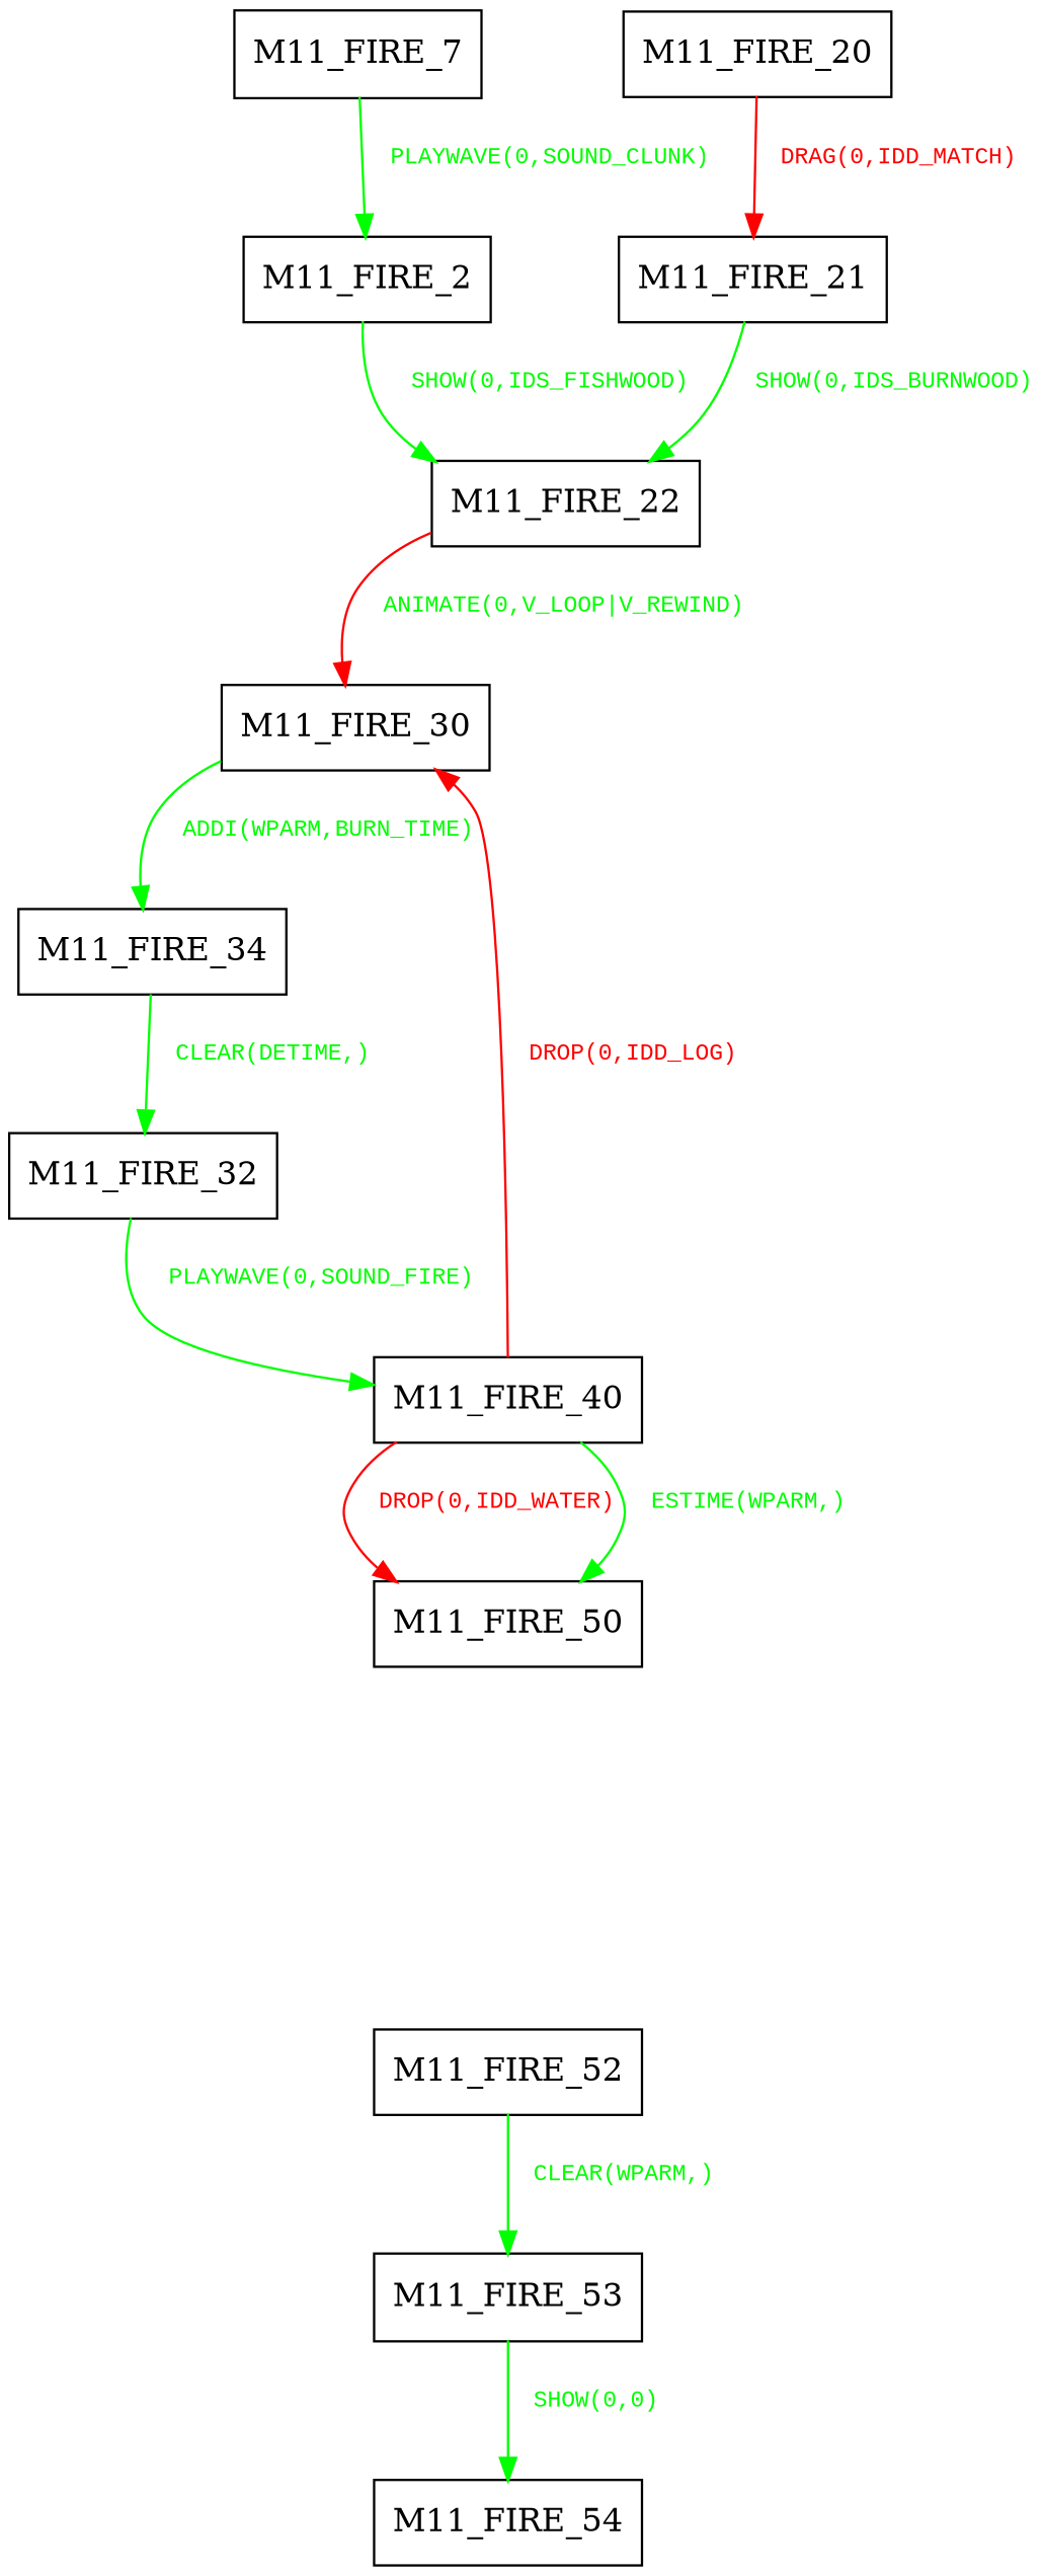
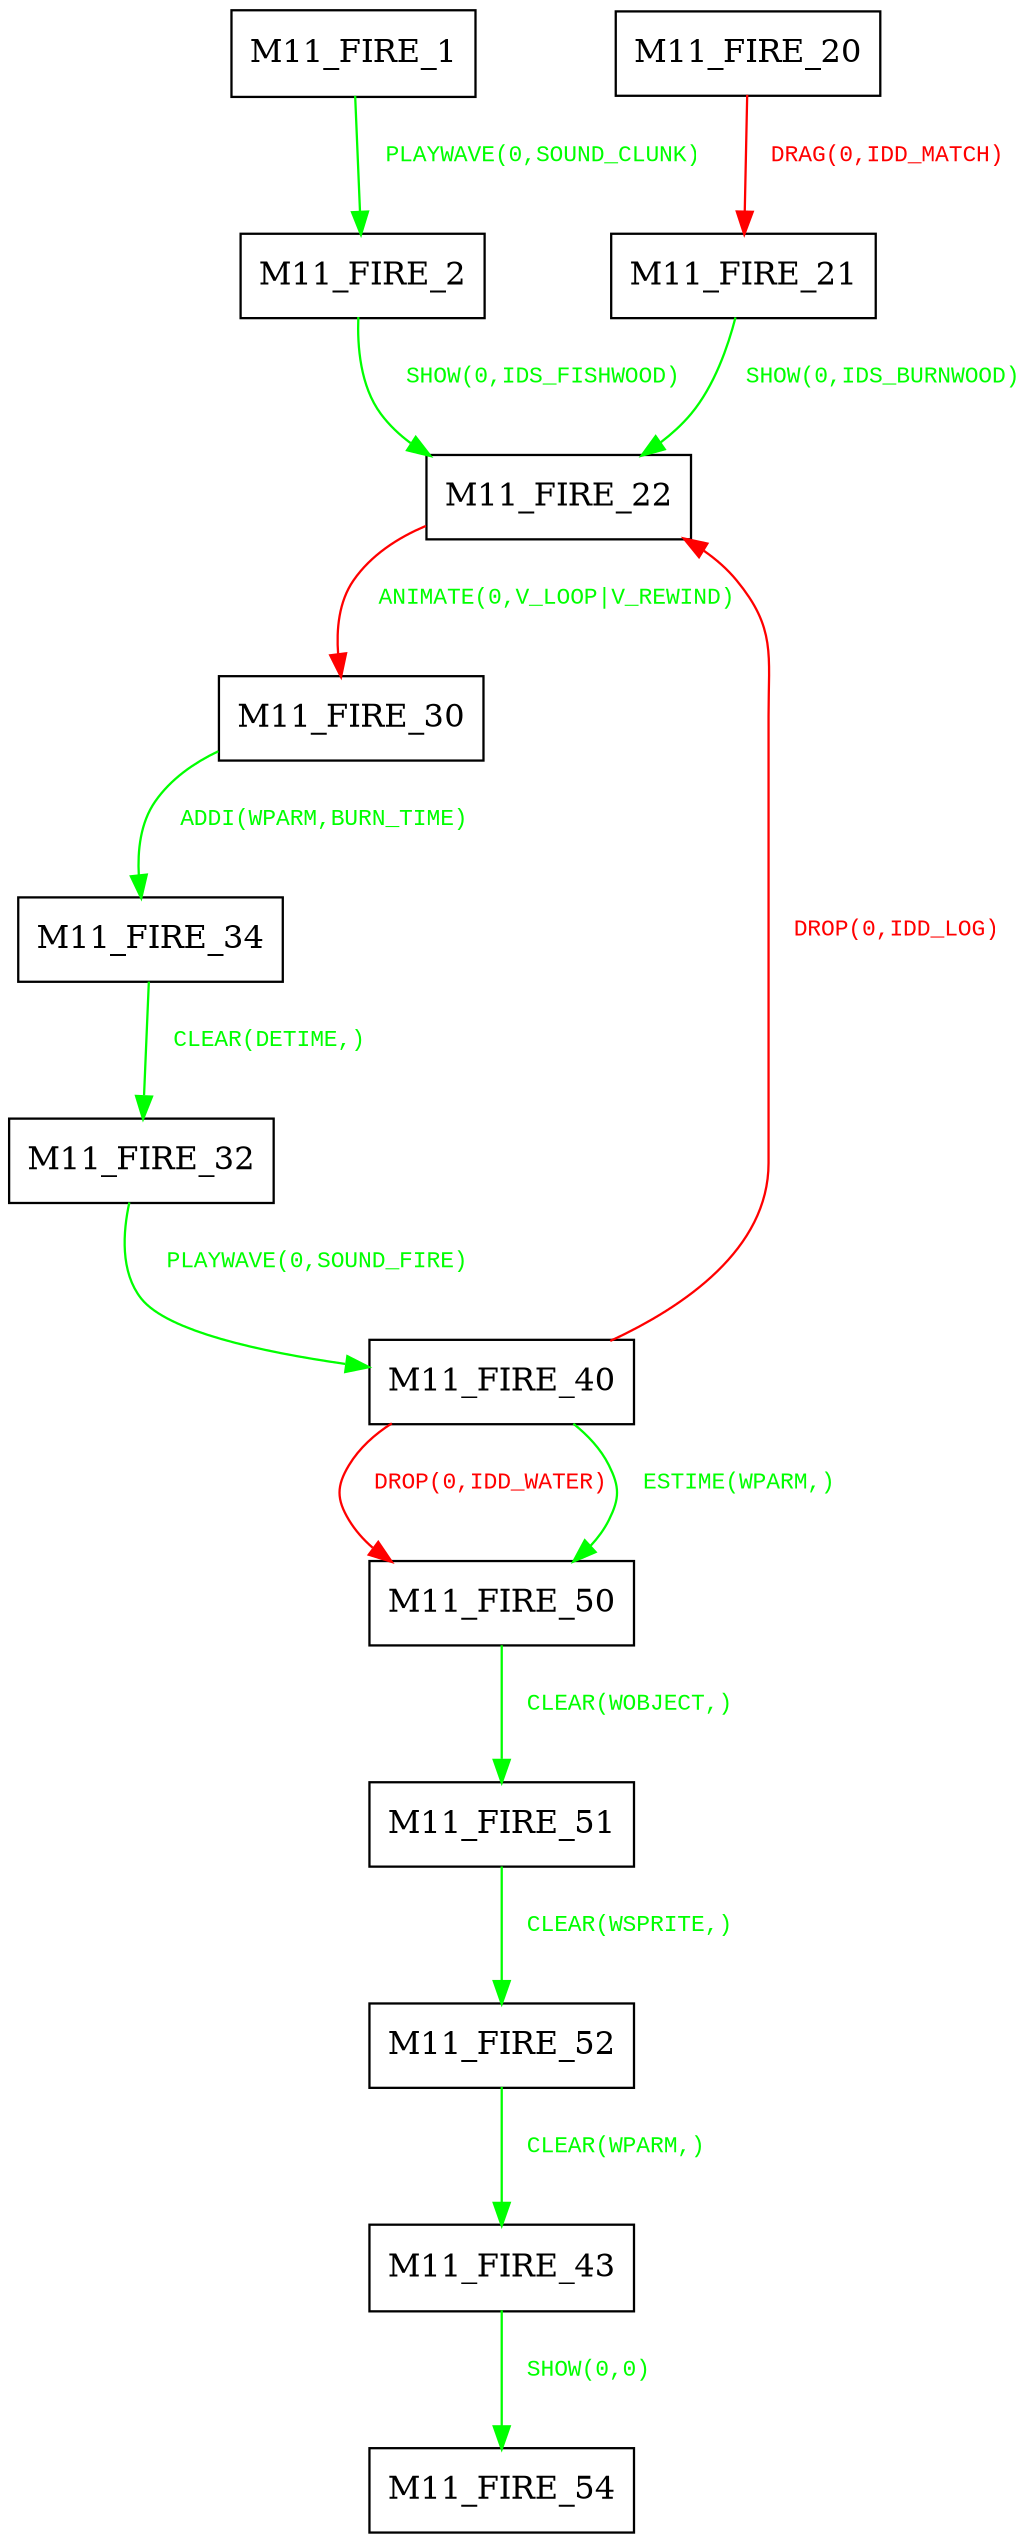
  digraph {
    node [shape=record]
    edge [color=green fontcolor=green]
-   M11_FIRE_1 [label=M11_FIRE_7]
+   M11_FIRE_1
    M11_FIRE_2
    M11_FIRE_22
    M11_FIRE_20
    M11_FIRE_21
    M11_FIRE_30
    n7 [label=M11_FIRE_34]
    M11_FIRE_32
    M11_FIRE_40
    M11_FIRE_50
+   M11_FIRE_51
    M11_FIRE_52
-   M11_FIRE_53
+   M11_FIRE_53 [label=M11_FIRE_43]
    M11_FIRE_54
    M11_FIRE_1 -> M11_FIRE_2 [label=< <font face="Courier New" point-size="10"> PLAYWAVE(0,SOUND_CLUNK)<br/> </font>>]
    M11_FIRE_2 -> M11_FIRE_22 [label=< <font face="Courier New" point-size="10"> SHOW(0,IDS_FISHWOOD)<br/> </font>>]
    M11_FIRE_22 -> M11_FIRE_30 [color=red label=< <font face="Courier New" point-size="10"> ANIMATE(0,V_LOOP|V_REWIND)<br/> </font>>]
    M11_FIRE_20 -> M11_FIRE_21 [color=red fontcolor=red label=< <font face="Courier New" point-size="10"> DRAG(0,IDD_MATCH)<br/> </font>>]
    M11_FIRE_21 -> M11_FIRE_22 [label=< <font face="Courier New" point-size="10"> SHOW(0,IDS_BURNWOOD)<br/> </font>>]
    M11_FIRE_30 -> n7 [label=< <font face="Courier New" point-size="10"> ADDI(WPARM,BURN_TIME)<br/> </font>>]
    n7 -> M11_FIRE_32 [label=< <font face="Courier New" point-size="10"> CLEAR(DETIME,)<br/> </font>>]
    M11_FIRE_32 -> M11_FIRE_40 [label=< <font face="Courier New" point-size="10"> PLAYWAVE(0,SOUND_FIRE)<br/> </font>>]
-   M11_FIRE_40 -> M11_FIRE_30 [color=red fontcolor=red label=< <font face="Courier New" point-size="10"> DROP(0,IDD_LOG)<br/> </font>>]
+   M11_FIRE_40 -> M11_FIRE_22 [color=red fontcolor=red label=< <font face="Courier New" point-size="10"> DROP(0,IDD_LOG)<br/> </font>>]
    M11_FIRE_40 -> M11_FIRE_50 [color=red fontcolor=red label=< <font face="Courier New" point-size="10"> DROP(0,IDD_WATER)<br/> </font>>]
    M11_FIRE_40 -> M11_FIRE_50 [label=< <font face="Courier New" point-size="10"> ESTIME(WPARM,)<br/> </font>>]
+   M11_FIRE_50 -> M11_FIRE_51 [label=< <font face="Courier New" point-size="10"> CLEAR(WOBJECT,)<br/> </font>>]
+   M11_FIRE_51 -> M11_FIRE_52 [label=< <font face="Courier New" point-size="10"> CLEAR(WSPRITE,)<br/> </font>>]
    M11_FIRE_52 -> M11_FIRE_53 [label=< <font face="Courier New" point-size="10"> CLEAR(WPARM,)<br/> </font>>]
    M11_FIRE_53 -> M11_FIRE_54 [label=< <font face="Courier New" point-size="10"> SHOW(0,0)<br/> </font>>]
  }
